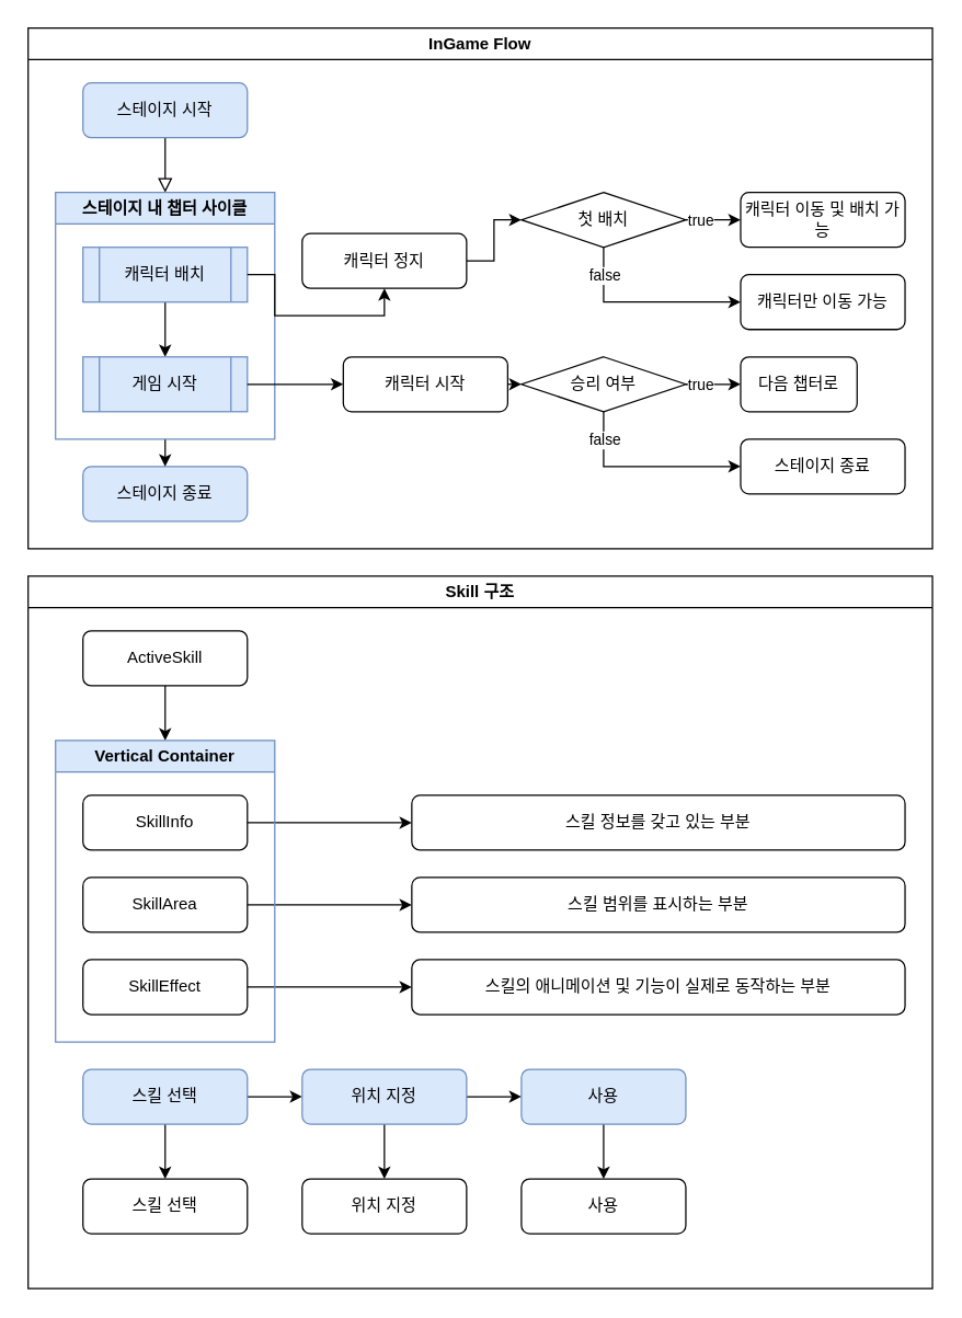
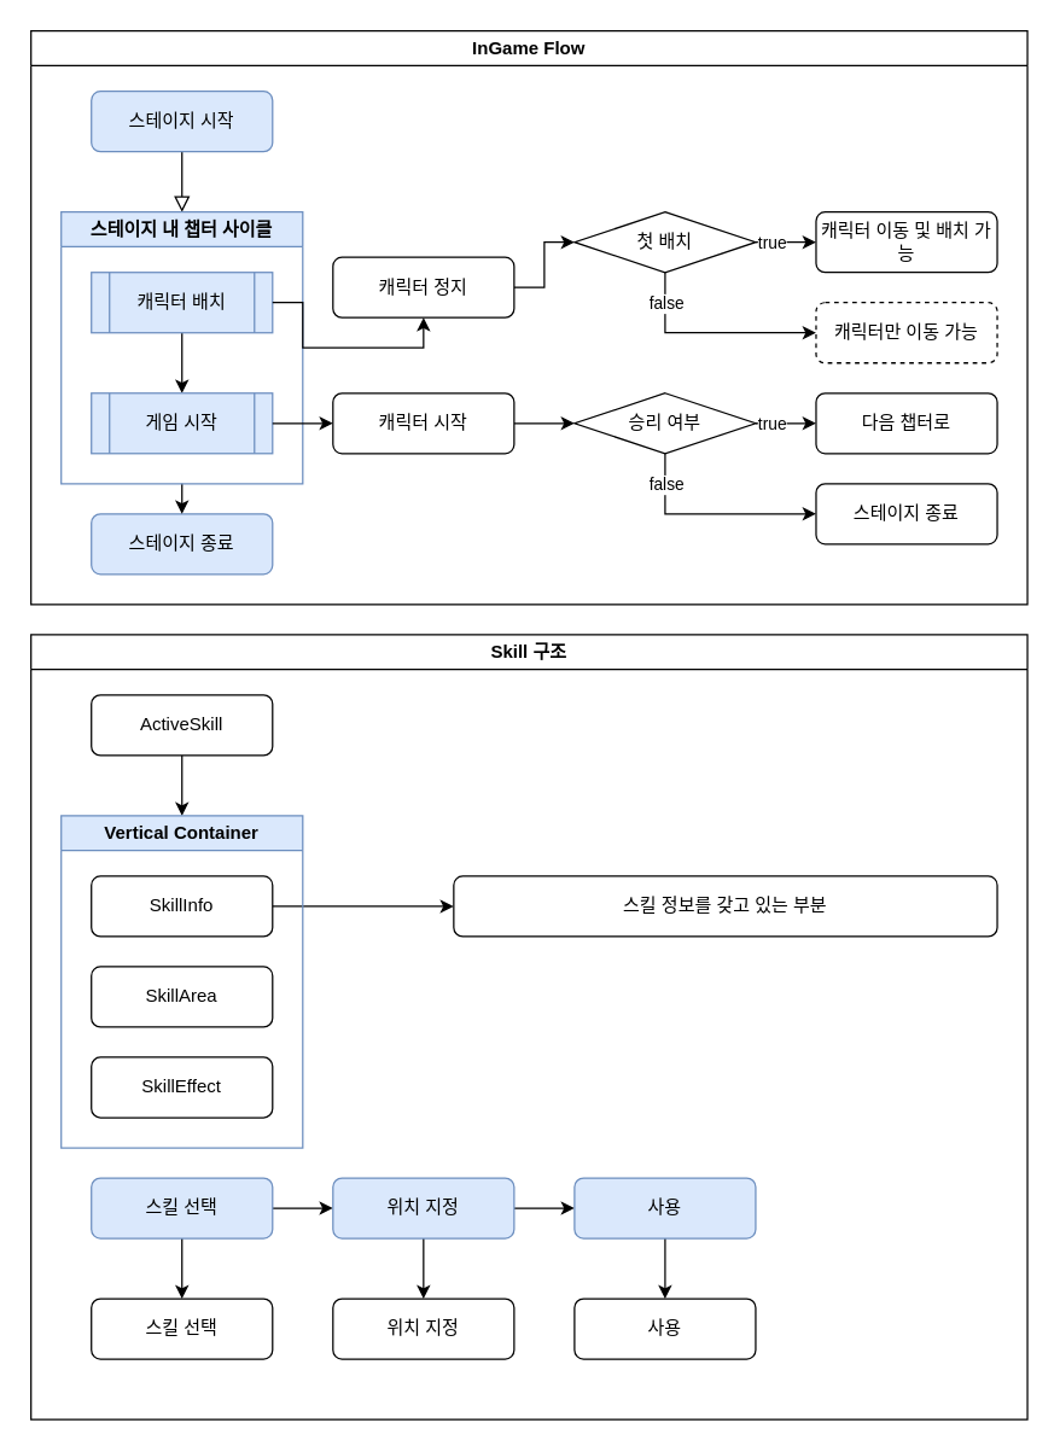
  <mxCell id="0" />
  <mxCell id="1" parent="0" />
  <mxCell id="2" value="InGame Flow" style="swimlane;whiteSpace=wrap;html=1;" parent="1" vertex="1"><mxGeometry width="660" height="380" as="geometry" x="20" y="20" /></mxCell>
  <mxCell id="3" value="" style="rounded=0;html=1;jettySize=auto;orthogonalLoop=1;fontSize=11;endArrow=block;endFill=0;endSize=8;strokeWidth=1;shadow=0;labelBackgroundColor=none;edgeStyle=orthogonalEdgeStyle;exitX=0.5;exitY=1;exitDx=0;exitDy=0;entryX=0.5;entryY=0;entryDx=0;entryDy=0;" parent="2" source="4" target="8" edge="1"><mxGeometry relative="1" as="geometry"><mxPoint x="350" y="60" as="sourcePoint" /><mxPoint x="330" y="90" as="targetPoint" /></mxGeometry></mxCell>
  <mxCell id="4" value="스테이지 시작" style="rounded=1;whiteSpace=wrap;html=1;fontSize=12;glass=0;strokeWidth=1;shadow=0;fillColor=#dae8fc;strokeColor=#6c8ebf;" parent="2" vertex="1"><mxGeometry x="40" y="40" width="120" height="40" as="geometry" /></mxCell>
  <mxCell id="5" value="스테이지 종료" style="rounded=1;whiteSpace=wrap;html=1;fontSize=12;glass=0;strokeWidth=1;shadow=0;fillColor=#dae8fc;strokeColor=#6c8ebf;" parent="2" vertex="1"><mxGeometry x="40" y="320" width="120" height="40" as="geometry" /></mxCell>
  <mxCell id="6" value="캐릭터 이동 및 배치 가능" style="rounded=1;whiteSpace=wrap;html=1;" parent="2" vertex="1"><mxGeometry x="520" y="120" width="120" height="40" as="geometry" /></mxCell>
  <mxCell id="7" style="edgeStyle=orthogonalEdgeStyle;rounded=0;orthogonalLoop=1;jettySize=auto;html=1;exitX=0.5;exitY=1;exitDx=0;exitDy=0;entryX=0.5;entryY=0;entryDx=0;entryDy=0;" parent="2" source="8" target="5" edge="1"><mxGeometry relative="1" as="geometry" /></mxCell>
  <mxCell id="8" value="스테이지 내 챕터 사이클" style="swimlane;whiteSpace=wrap;html=1;fillColor=#dae8fc;strokeColor=#6c8ebf;" parent="2" vertex="1"><mxGeometry x="20" y="120" width="160" height="180" as="geometry" /></mxCell>
  <mxCell id="9" style="edgeStyle=orthogonalEdgeStyle;rounded=0;orthogonalLoop=1;jettySize=auto;html=1;exitX=0.5;exitY=1;exitDx=0;exitDy=0;entryX=0.5;entryY=0;entryDx=0;entryDy=0;" parent="8" source="10" target="11" edge="1"><mxGeometry relative="1" as="geometry" /></mxCell>
  <mxCell id="10" value="캐릭터 배치" style="shape=process;whiteSpace=wrap;html=1;backgroundOutline=1;fillColor=#dae8fc;strokeColor=#6c8ebf;" parent="8" vertex="1"><mxGeometry x="20" y="40" width="120" height="40" as="geometry" /></mxCell>
  <mxCell id="11" value="게임 시작" style="shape=process;whiteSpace=wrap;html=1;backgroundOutline=1;fillColor=#dae8fc;strokeColor=#6c8ebf;" parent="8" vertex="1"><mxGeometry x="20" y="120" width="120" height="40" as="geometry" /></mxCell>
  <mxCell id="12" style="edgeStyle=orthogonalEdgeStyle;rounded=0;orthogonalLoop=1;jettySize=auto;html=1;exitX=1;exitY=0.5;exitDx=0;exitDy=0;entryX=0;entryY=0.5;entryDx=0;entryDy=0;" parent="2" source="16" target="6" edge="1"><mxGeometry relative="1" as="geometry" /></mxCell>
  <mxCell id="13" value="true" style="edgeLabel;html=1;align=center;verticalAlign=middle;resizable=0;points=[];" parent="12" vertex="1" connectable="0"><mxGeometry x="0.3" y="-1" relative="1" as="geometry"><mxPoint x="-16" y="-1" as="offset" /></mxGeometry></mxCell>
  <mxCell id="14" style="edgeStyle=orthogonalEdgeStyle;rounded=0;orthogonalLoop=1;jettySize=auto;html=1;exitX=0.5;exitY=1;exitDx=0;exitDy=0;entryX=0;entryY=0.5;entryDx=0;entryDy=0;" parent="2" source="16" target="17" edge="1"><mxGeometry relative="1" as="geometry" /></mxCell>
  <mxCell id="15" value="false" style="edgeLabel;html=1;align=center;verticalAlign=middle;resizable=0;points=[];" parent="14" vertex="1" connectable="0"><mxGeometry x="0.167" y="-2" relative="1" as="geometry"><mxPoint x="-42" y="-22" as="offset" /></mxGeometry></mxCell>
  <mxCell id="16" value="첫 배치" style="rhombus;whiteSpace=wrap;html=1;" parent="2" vertex="1"><mxGeometry x="360" y="120" width="120" height="40" as="geometry" /></mxCell>
- <mxCell id="17" value="캐릭터만 이동 가능" style="rounded=1;whiteSpace=wrap;html=1;" parent="2" vertex="1"><mxGeometry x="520" y="180" width="120" height="40" as="geometry" /></mxCell>
+ <mxCell id="17" value="캐릭터만 이동 가능" style="rounded=1;whiteSpace=wrap;html=1;dashed=1;" parent="2" vertex="1"><mxGeometry x="520" y="180" width="120" height="40" as="geometry" /></mxCell>
  <mxCell id="18" style="edgeStyle=orthogonalEdgeStyle;rounded=0;orthogonalLoop=1;jettySize=auto;html=1;exitX=1;exitY=0.5;exitDx=0;exitDy=0;entryX=0;entryY=0.5;entryDx=0;entryDy=0;" parent="2" source="19" edge="1"><mxGeometry relative="1" as="geometry"><mxPoint x="360" y="260" as="targetPoint" /></mxGeometry></mxCell>
- <mxCell id="19" value="캐릭터 시작" style="rounded=1;whiteSpace=wrap;html=1;" parent="2" vertex="1"><mxGeometry x="230" y="240" width="120" height="40" as="geometry" /></mxCell>
+ <mxCell id="19" value="캐릭터 시작" style="rounded=1;whiteSpace=wrap;html=1;" parent="2" vertex="1"><mxGeometry x="200" y="240" width="120" height="40" as="geometry" /></mxCell>
  <mxCell id="20" style="edgeStyle=orthogonalEdgeStyle;rounded=0;orthogonalLoop=1;jettySize=auto;html=1;exitX=1;exitY=0.5;exitDx=0;exitDy=0;" parent="2" source="21" target="16" edge="1"><mxGeometry relative="1" as="geometry" /></mxCell>
  <mxCell id="21" value="캐릭터 정지" style="rounded=1;whiteSpace=wrap;html=1;" parent="2" vertex="1"><mxGeometry x="200" y="150" width="120" height="40" as="geometry" /></mxCell>
  <mxCell id="22" style="edgeStyle=orthogonalEdgeStyle;rounded=0;orthogonalLoop=1;jettySize=auto;html=1;exitX=1;exitY=0.5;exitDx=0;exitDy=0;entryX=0.5;entryY=1;entryDx=0;entryDy=0;" parent="2" source="10" target="21" edge="1"><mxGeometry relative="1" as="geometry" /></mxCell>
- <mxCell id="23" value="다음 챕터로" style="rounded=1;whiteSpace=wrap;html=1;" parent="2" vertex="1"><mxGeometry x="520" y="240" width="85" height="40" as="geometry" /></mxCell>
+ <mxCell id="23" value="다음 챕터로" style="rounded=1;whiteSpace=wrap;html=1;" parent="2" vertex="1"><mxGeometry x="520" y="240" width="120" height="40" as="geometry" /></mxCell>
  <mxCell id="24" style="edgeStyle=orthogonalEdgeStyle;rounded=0;orthogonalLoop=1;jettySize=auto;html=1;exitX=1;exitY=0.5;exitDx=0;exitDy=0;entryX=0;entryY=0.5;entryDx=0;entryDy=0;" parent="2" source="28" target="23" edge="1"><mxGeometry relative="1" as="geometry" /></mxCell>
  <mxCell id="25" value="true" style="edgeLabel;html=1;align=center;verticalAlign=middle;resizable=0;points=[];" parent="24" vertex="1" connectable="0"><mxGeometry x="0.3" y="-1" relative="1" as="geometry"><mxPoint x="-16" y="-1" as="offset" /></mxGeometry></mxCell>
  <mxCell id="26" style="edgeStyle=orthogonalEdgeStyle;rounded=0;orthogonalLoop=1;jettySize=auto;html=1;exitX=0.5;exitY=1;exitDx=0;exitDy=0;entryX=0;entryY=0.5;entryDx=0;entryDy=0;" parent="2" source="28" target="29" edge="1"><mxGeometry relative="1" as="geometry" /></mxCell>
  <mxCell id="27" value="false" style="edgeLabel;html=1;align=center;verticalAlign=middle;resizable=0;points=[];" parent="26" vertex="1" connectable="0"><mxGeometry x="0.167" y="-2" relative="1" as="geometry"><mxPoint x="-42" y="-22" as="offset" /></mxGeometry></mxCell>
  <mxCell id="28" value="승리 여부" style="rhombus;whiteSpace=wrap;html=1;" parent="2" vertex="1"><mxGeometry x="360" y="240" width="120" height="40" as="geometry" /></mxCell>
  <mxCell id="29" value="스테이지 종료" style="rounded=1;whiteSpace=wrap;html=1;" parent="2" vertex="1"><mxGeometry x="520" y="300" width="120" height="40" as="geometry" /></mxCell>
  <mxCell id="30" style="edgeStyle=orthogonalEdgeStyle;rounded=0;orthogonalLoop=1;jettySize=auto;html=1;exitX=1;exitY=0.5;exitDx=0;exitDy=0;entryX=0;entryY=0.5;entryDx=0;entryDy=0;" parent="2" source="11" target="19" edge="1"><mxGeometry relative="1" as="geometry" /></mxCell>
  <mxCell id="31" value="Skill 구조" style="swimlane;whiteSpace=wrap;html=1;" parent="1" vertex="1"><mxGeometry y="420" width="660" height="520" as="geometry" x="20" /></mxCell>
  <mxCell id="32" style="edgeStyle=orthogonalEdgeStyle;rounded=0;orthogonalLoop=1;jettySize=auto;html=1;exitX=0.5;exitY=1;exitDx=0;exitDy=0;entryX=0.5;entryY=0;entryDx=0;entryDy=0;" edge="1" parent="31" source="33" target="51"><mxGeometry relative="1" as="geometry" /></mxCell>
  <mxCell id="33" value="Active&lt;span style=&quot;background-color: initial;&quot;&gt;Skill&lt;/span&gt;" style="rounded=1;whiteSpace=wrap;html=1;" parent="31" vertex="1"><mxGeometry x="40" y="40" width="120" height="40" as="geometry" /></mxCell>
  <mxCell id="34" style="edgeStyle=orthogonalEdgeStyle;rounded=0;orthogonalLoop=1;jettySize=auto;html=1;exitX=1;exitY=0.5;exitDx=0;exitDy=0;entryX=0;entryY=0.5;entryDx=0;entryDy=0;" parent="31" source="54" target="37" edge="1"><mxGeometry relative="1" as="geometry" /></mxCell>
- <mxCell id="35" style="edgeStyle=orthogonalEdgeStyle;rounded=0;orthogonalLoop=1;jettySize=auto;html=1;exitX=1;exitY=0.5;exitDx=0;exitDy=0;entryX=0;entryY=0.5;entryDx=0;entryDy=0;" parent="31" source="53" target="38" edge="1"><mxGeometry relative="1" as="geometry" /></mxCell>
- <mxCell id="36" style="edgeStyle=orthogonalEdgeStyle;rounded=0;orthogonalLoop=1;jettySize=auto;html=1;exitX=1;exitY=0.5;exitDx=0;exitDy=0;entryX=0;entryY=0.5;entryDx=0;entryDy=0;" parent="31" source="52" target="39" edge="1"><mxGeometry relative="1" as="geometry" /></mxCell>
  <mxCell id="37" value="스킬 정보를 갖고 있는 부분" style="rounded=1;whiteSpace=wrap;html=1;" parent="31" vertex="1"><mxGeometry x="280" y="160" width="360" height="40" as="geometry" /></mxCell>
- <mxCell id="38" value="스킬 범위를 표시하는 부분" style="rounded=1;whiteSpace=wrap;html=1;" parent="31" vertex="1"><mxGeometry x="280" y="220" width="360" height="40" as="geometry" /></mxCell>
- <mxCell id="39" value="스킬의 애니메이션 및 기능이 실제로 동작하는 부분" style="rounded=1;whiteSpace=wrap;html=1;" parent="31" vertex="1"><mxGeometry x="280" y="280" width="360" height="40" as="geometry" /></mxCell>
  <mxCell id="40" style="edgeStyle=orthogonalEdgeStyle;rounded=0;orthogonalLoop=1;jettySize=auto;html=1;exitX=1;exitY=0.5;exitDx=0;exitDy=0;entryX=0;entryY=0.5;entryDx=0;entryDy=0;" parent="31" source="42" target="45" edge="1"><mxGeometry relative="1" as="geometry" /></mxCell>
  <mxCell id="41" style="edgeStyle=orthogonalEdgeStyle;rounded=0;orthogonalLoop=1;jettySize=auto;html=1;exitX=0.5;exitY=1;exitDx=0;exitDy=0;entryX=0.5;entryY=0;entryDx=0;entryDy=0;" parent="31" source="42" target="48" edge="1"><mxGeometry relative="1" as="geometry" /></mxCell>
  <mxCell id="42" value="스킬 선택" style="rounded=1;whiteSpace=wrap;html=1;fillColor=#dae8fc;strokeColor=#6c8ebf;" parent="31" vertex="1"><mxGeometry x="40" y="360" width="120" height="40" as="geometry" /></mxCell>
  <mxCell id="43" style="edgeStyle=orthogonalEdgeStyle;rounded=0;orthogonalLoop=1;jettySize=auto;html=1;exitX=1;exitY=0.5;exitDx=0;exitDy=0;entryX=0;entryY=0.5;entryDx=0;entryDy=0;" parent="31" source="45" target="47" edge="1"><mxGeometry relative="1" as="geometry" /></mxCell>
  <mxCell id="44" style="edgeStyle=orthogonalEdgeStyle;rounded=0;orthogonalLoop=1;jettySize=auto;html=1;exitX=0.5;exitY=1;exitDx=0;exitDy=0;" parent="31" source="45" target="49" edge="1"><mxGeometry relative="1" as="geometry" /></mxCell>
  <mxCell id="45" value="위치 지정" style="rounded=1;whiteSpace=wrap;html=1;fillColor=#dae8fc;strokeColor=#6c8ebf;" parent="31" vertex="1"><mxGeometry x="200" y="360" width="120" height="40" as="geometry" /></mxCell>
  <mxCell id="46" style="edgeStyle=orthogonalEdgeStyle;rounded=0;orthogonalLoop=1;jettySize=auto;html=1;exitX=0.5;exitY=1;exitDx=0;exitDy=0;entryX=0.5;entryY=0;entryDx=0;entryDy=0;" parent="31" source="47" target="50" edge="1"><mxGeometry relative="1" as="geometry" /></mxCell>
  <mxCell id="47" value="사용" style="rounded=1;whiteSpace=wrap;html=1;fillColor=#dae8fc;strokeColor=#6c8ebf;" parent="31" vertex="1"><mxGeometry x="360" y="360" width="120" height="40" as="geometry" /></mxCell>
  <mxCell id="48" value="스킬 선택" style="rounded=1;whiteSpace=wrap;html=1;" parent="31" vertex="1"><mxGeometry x="40" y="440" width="120" height="40" as="geometry" /></mxCell>
  <mxCell id="49" value="위치 지정" style="rounded=1;whiteSpace=wrap;html=1;" parent="31" vertex="1"><mxGeometry x="200" y="440" width="120" height="40" as="geometry" /></mxCell>
  <mxCell id="50" value="사용" style="rounded=1;whiteSpace=wrap;html=1;" parent="31" vertex="1"><mxGeometry x="360" y="440" width="120" height="40" as="geometry" /></mxCell>
  <mxCell id="51" value="Vertical Container" style="swimlane;whiteSpace=wrap;html=1;fillColor=#dae8fc;strokeColor=#6c8ebf;" vertex="1" parent="31"><mxGeometry x="20" y="120" width="160" height="220" as="geometry" /></mxCell>
  <mxCell id="52" value="SkillEffect" style="rounded=1;whiteSpace=wrap;html=1;" parent="51" vertex="1"><mxGeometry x="20" y="160" width="120" height="40" as="geometry" /></mxCell>
  <mxCell id="53" value="SkillArea" style="rounded=1;whiteSpace=wrap;html=1;" parent="51" vertex="1"><mxGeometry x="20" y="100" width="120" height="40" as="geometry" /></mxCell>
  <mxCell id="54" value="SkillInfo" style="rounded=1;whiteSpace=wrap;html=1;" parent="51" vertex="1"><mxGeometry x="20" y="40" width="120" height="40" as="geometry" /></mxCell>
